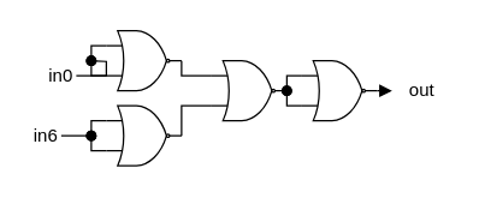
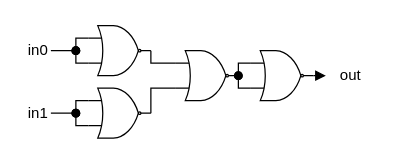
  <mxCell id="0" />
  <mxCell id="1" parent="0" />
  <mxCell id="2" style="edgeStyle=orthogonalEdgeStyle;rounded=0;orthogonalLoop=1;jettySize=auto;html=1;exitX=1;exitY=0.5;exitDx=0;exitDy=0;exitPerimeter=0;entryX=0;entryY=0.25;entryDx=0;entryDy=0;entryPerimeter=0;endArrow=none;endFill=0;" edge="1" parent="1" source="5" target="14"><mxGeometry relative="1" as="geometry"><Array as="points"><mxPoint x="120" y="50" /></Array></mxGeometry></mxCell>
  <mxCell id="3" style="edgeStyle=orthogonalEdgeStyle;rounded=0;orthogonalLoop=1;jettySize=auto;html=1;exitX=0;exitY=0.25;exitDx=0;exitDy=0;exitPerimeter=0;endArrow=oval;endFill=1;" edge="1" parent="1" source="5"><mxGeometry relative="1" as="geometry"><mxPoint x="60" y="40" as="targetPoint" /></mxGeometry></mxCell>
  <mxCell id="4" style="edgeStyle=orthogonalEdgeStyle;rounded=0;orthogonalLoop=1;jettySize=auto;html=1;exitX=0;exitY=0.75;exitDx=0;exitDy=0;exitPerimeter=0;endArrow=oval;endFill=1;" edge="1" parent="1" source="5"><mxGeometry relative="1" as="geometry"><mxPoint x="60" y="40" as="targetPoint" /></mxGeometry></mxCell>
  <mxCell id="5" value="" style="verticalLabelPosition=bottom;shadow=0;dashed=0;align=center;html=1;verticalAlign=top;shape=mxgraph.electrical.logic_gates.logic_gate;operation=or;negating=1;" vertex="1" parent="1"><mxGeometry x="70" y="20" width="50" height="40" as="geometry" /></mxCell>
  <mxCell id="6" style="edgeStyle=orthogonalEdgeStyle;rounded=0;orthogonalLoop=1;jettySize=auto;html=1;exitX=1;exitY=0.5;exitDx=0;exitDy=0;exitPerimeter=0;entryX=0;entryY=0.75;entryDx=0;entryDy=0;entryPerimeter=0;endArrow=none;endFill=0;" edge="1" parent="1" source="9" target="14"><mxGeometry relative="1" as="geometry"><Array as="points"><mxPoint x="120" y="70" /></Array></mxGeometry></mxCell>
  <mxCell id="7" style="edgeStyle=orthogonalEdgeStyle;rounded=0;orthogonalLoop=1;jettySize=auto;html=1;exitX=0;exitY=0.25;exitDx=0;exitDy=0;exitPerimeter=0;endArrow=oval;endFill=1;" edge="1" parent="1" source="9"><mxGeometry relative="1" as="geometry"><mxPoint x="60" y="90" as="targetPoint" /></mxGeometry></mxCell>
  <mxCell id="8" style="edgeStyle=orthogonalEdgeStyle;rounded=0;orthogonalLoop=1;jettySize=auto;html=1;exitX=0;exitY=0.75;exitDx=0;exitDy=0;exitPerimeter=0;endArrow=oval;endFill=1;" edge="1" parent="1" source="9"><mxGeometry relative="1" as="geometry"><mxPoint x="60" y="90" as="targetPoint" /></mxGeometry></mxCell>
  <mxCell id="9" value="" style="verticalLabelPosition=bottom;shadow=0;dashed=0;align=center;html=1;verticalAlign=top;shape=mxgraph.electrical.logic_gates.logic_gate;operation=or;negating=1;" vertex="1" parent="1"><mxGeometry x="70" y="70" width="50" height="40" as="geometry" /></mxCell>
  <mxCell id="10" style="edgeStyle=orthogonalEdgeStyle;rounded=0;orthogonalLoop=1;jettySize=auto;html=1;exitX=0;exitY=0.25;exitDx=0;exitDy=0;exitPerimeter=0;entryX=1;entryY=0.5;entryDx=0;entryDy=0;entryPerimeter=0;endArrow=oval;endFill=1;" edge="1" parent="1" source="13" target="14"><mxGeometry relative="1" as="geometry" /></mxCell>
  <mxCell id="11" style="edgeStyle=orthogonalEdgeStyle;rounded=0;orthogonalLoop=1;jettySize=auto;html=1;exitX=0;exitY=0.75;exitDx=0;exitDy=0;exitPerimeter=0;endArrow=oval;endFill=1;" edge="1" parent="1" source="13"><mxGeometry relative="1" as="geometry"><mxPoint x="190" y="60" as="targetPoint" /></mxGeometry></mxCell>
  <mxCell id="12" style="edgeStyle=orthogonalEdgeStyle;rounded=0;orthogonalLoop=1;jettySize=auto;html=1;exitX=1;exitY=0.5;exitDx=0;exitDy=0;exitPerimeter=0;endArrow=block;endFill=1;" edge="1" parent="1" source="13"><mxGeometry relative="1" as="geometry"><mxPoint x="260" y="60" as="targetPoint" /></mxGeometry></mxCell>
  <mxCell id="13" value="" style="verticalLabelPosition=bottom;shadow=0;dashed=0;align=center;html=1;verticalAlign=top;shape=mxgraph.electrical.logic_gates.logic_gate;operation=or;negating=1;" vertex="1" parent="1"><mxGeometry x="200" y="40" width="50" height="40" as="geometry" /></mxCell>
  <mxCell id="14" value="" style="verticalLabelPosition=bottom;shadow=0;dashed=0;align=center;html=1;verticalAlign=top;shape=mxgraph.electrical.logic_gates.logic_gate;operation=or;negating=1;" vertex="1" parent="1"><mxGeometry x="140" y="40" width="50" height="40" as="geometry" /></mxCell>
  <mxCell id="15" value="" style="edgeStyle=orthogonalEdgeStyle;rounded=0;orthogonalLoop=1;jettySize=auto;html=1;endArrow=oval;endFill=1;" edge="1" parent="1" source="16"><mxGeometry relative="1" as="geometry"><mxPoint x="60" y="40" as="targetPoint" /></mxGeometry></mxCell>
- <mxCell id="16" value="in0" style="text;html=1;strokeColor=none;fillColor=none;align=center;verticalAlign=middle;whiteSpace=wrap;rounded=0;" vertex="1" parent="1"><mxGeometry x="30" y="40" width="20" height="20" as="geometry" /></mxCell>
+ <mxCell id="16" value="in0" style="text;html=1;strokeColor=none;fillColor=none;align=center;verticalAlign=middle;whiteSpace=wrap;rounded=0;" vertex="1" parent="1"><mxGeometry x="20" y="30" width="20" height="20" as="geometry" /></mxCell>
  <mxCell id="17" value="" style="edgeStyle=orthogonalEdgeStyle;rounded=0;orthogonalLoop=1;jettySize=auto;html=1;endArrow=oval;endFill=1;" edge="1" parent="1" source="18"><mxGeometry relative="1" as="geometry"><mxPoint x="60" y="90" as="targetPoint" /></mxGeometry></mxCell>
- <mxCell id="18" value="in6" style="text;html=1;strokeColor=none;fillColor=none;align=center;verticalAlign=middle;whiteSpace=wrap;rounded=0;" vertex="1" parent="1"><mxGeometry x="20" y="80" width="20" height="20" as="geometry" /></mxCell>
+ <mxCell id="18" value="in1" style="text;html=1;strokeColor=none;fillColor=none;align=center;verticalAlign=middle;whiteSpace=wrap;rounded=0;" vertex="1" parent="1"><mxGeometry x="20" y="80" width="20" height="20" as="geometry" /></mxCell>
  <mxCell id="19" value="out" style="text;html=1;strokeColor=none;fillColor=none;align=center;verticalAlign=middle;whiteSpace=wrap;rounded=0;" vertex="1" parent="1"><mxGeometry x="260" y="50" width="40" height="20" as="geometry" /></mxCell>
